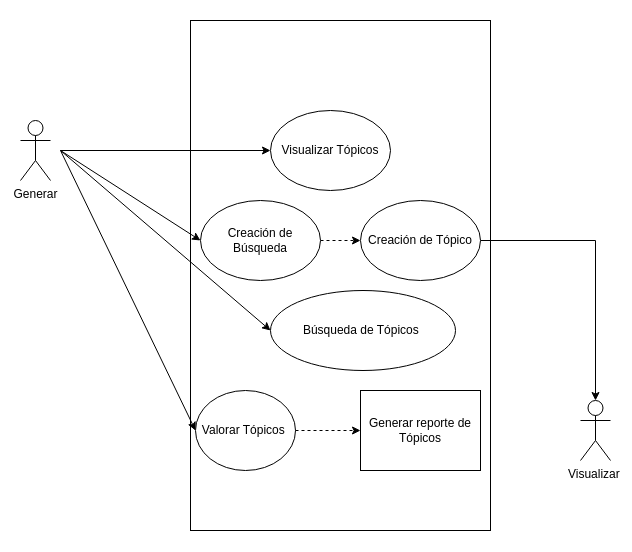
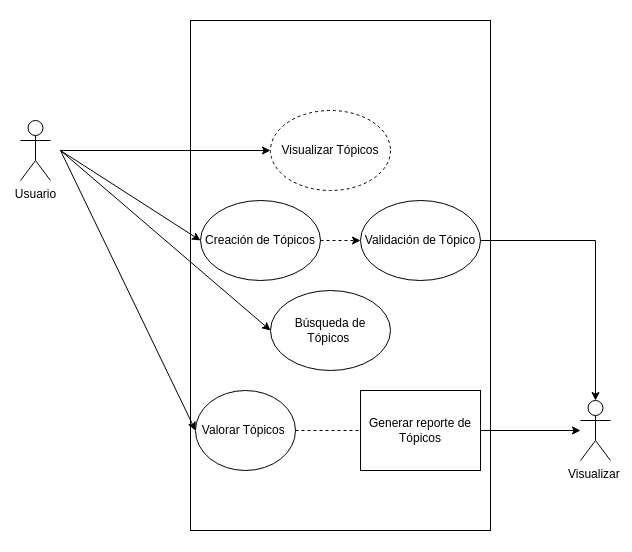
  <mxCell id="0" />
  <mxCell id="1" parent="0" />
  <mxCell id="2" value="" style="rounded=0;whiteSpace=wrap;html=1;" parent="1" vertex="1"><mxGeometry x="190" y="20" width="300" height="510" as="geometry" /></mxCell>
- <mxCell id="3" value="Generar" style="shape=umlActor;verticalLabelPosition=bottom;verticalAlign=top;html=1;outlineConnect=0;" parent="1" vertex="1"><mxGeometry x="20" y="120" width="30" height="60" as="geometry" /></mxCell>
- <mxCell id="4" value="Visualizar Tópicos" style="ellipse;whiteSpace=wrap;html=1;" parent="1" vertex="1"><mxGeometry x="270" y="110" width="120" height="80" as="geometry" /></mxCell>
+ <mxCell id="3" value="Usuario" style="shape=umlActor;verticalLabelPosition=bottom;verticalAlign=top;html=1;outlineConnect=0;" parent="1" vertex="1"><mxGeometry x="20" y="120" width="30" height="60" as="geometry" /></mxCell>
+ <mxCell id="4" value="Visualizar Tópicos" style="ellipse;whiteSpace=wrap;html=1;dashed=1;" parent="1" vertex="1"><mxGeometry x="270" y="110" width="120" height="80" as="geometry" /></mxCell>
  <mxCell id="5" value="" style="endArrow=classic;html=1;entryX=0;entryY=0.5;entryDx=0;entryDy=0;" parent="1" target="4" edge="1"><mxGeometry width="50" height="50" relative="1" as="geometry"><mxPoint x="60" y="150" as="sourcePoint" /><mxPoint x="250" y="150" as="targetPoint" /></mxGeometry></mxCell>
  <mxCell id="6" style="edgeStyle=orthogonalEdgeStyle;rounded=0;orthogonalLoop=1;jettySize=auto;html=1;dashed=1;" parent="1" source="7" target="18" edge="1"><mxGeometry relative="1" as="geometry" /></mxCell>
- <mxCell id="7" value="Creación de Búsqueda" style="ellipse;whiteSpace=wrap;html=1;" parent="1" vertex="1"><mxGeometry x="200" y="200" width="120" height="80" as="geometry" /></mxCell>
- <mxCell id="8" value="Búsqueda de Tópicos&amp;nbsp;" style="ellipse;whiteSpace=wrap;html=1;" parent="1" vertex="1"><mxGeometry x="270" y="290" width="185" height="80" as="geometry" /></mxCell>
+ <mxCell id="7" value="Creación de Tópicos" style="ellipse;whiteSpace=wrap;html=1;" parent="1" vertex="1"><mxGeometry x="200" y="200" width="120" height="80" as="geometry" /></mxCell>
+ <mxCell id="8" value="Búsqueda de Tópicos&amp;nbsp;" style="ellipse;whiteSpace=wrap;html=1;" parent="1" vertex="1"><mxGeometry x="270" y="290" width="120" height="80" as="geometry" /></mxCell>
  <mxCell id="9" value="Valorar Tópicos&amp;nbsp;" style="ellipse;whiteSpace=wrap;html=1;" parent="1" vertex="1"><mxGeometry x="195" y="390" width="100" height="80" as="geometry" /></mxCell>
+ <mxCell id="10" style="edgeStyle=orthogonalEdgeStyle;rounded=0;orthogonalLoop=1;jettySize=auto;html=1;" parent="1" source="11" target="16" edge="1"><mxGeometry relative="1" as="geometry" /></mxCell>
  <mxCell id="11" value="Generar reporte de Tópicos" style="whiteSpace=wrap;html=1;rounded=0;" parent="1" vertex="1"><mxGeometry x="360" y="390" width="120" height="80" as="geometry" /></mxCell>
- <mxCell id="12" value="" style="endArrow=classic;html=1;exitX=1;exitY=0.5;exitDx=0;exitDy=0;entryX=0;entryY=0.5;entryDx=0;entryDy=0;dashed=1;" parent="1" source="9" target="11" edge="1"><mxGeometry width="50" height="50" relative="1" as="geometry"><mxPoint x="380" y="470" as="sourcePoint" /><mxPoint x="430" y="420" as="targetPoint" /></mxGeometry></mxCell>
+ <mxCell id="12" value="" style="endArrow=none;html=1;exitX=1;exitY=0.5;exitDx=0;exitDy=0;entryX=0;entryY=0.5;entryDx=0;entryDy=0;dashed=1;" parent="1" source="9" target="11" edge="1"><mxGeometry width="50" height="50" relative="1" as="geometry"><mxPoint x="380" y="470" as="sourcePoint" /><mxPoint x="430" y="420" as="targetPoint" /></mxGeometry></mxCell>
  <mxCell id="13" value="" style="endArrow=classic;html=1;entryX=0;entryY=0.5;entryDx=0;entryDy=0;" parent="1" target="7" edge="1"><mxGeometry width="50" height="50" relative="1" as="geometry"><mxPoint x="60" y="150" as="sourcePoint" /><mxPoint x="260" y="240" as="targetPoint" /></mxGeometry></mxCell>
  <mxCell id="14" value="" style="endArrow=classic;html=1;entryX=0;entryY=0.5;entryDx=0;entryDy=0;" parent="1" target="8" edge="1"><mxGeometry width="50" height="50" relative="1" as="geometry"><mxPoint x="60" y="150" as="sourcePoint" /><mxPoint x="240" y="260" as="targetPoint" /></mxGeometry></mxCell>
  <mxCell id="15" value="" style="endArrow=classic;html=1;entryX=0;entryY=0.5;entryDx=0;entryDy=0;" parent="1" target="9" edge="1"><mxGeometry width="50" height="50" relative="1" as="geometry"><mxPoint x="60" y="150" as="sourcePoint" /><mxPoint x="140" y="300" as="targetPoint" /></mxGeometry></mxCell>
  <mxCell id="16" value="Visualizar&amp;nbsp;" style="shape=umlActor;verticalLabelPosition=bottom;verticalAlign=top;html=1;outlineConnect=0;" parent="1" vertex="1"><mxGeometry x="580" y="400" width="30" height="60" as="geometry" /></mxCell>
  <mxCell id="17" style="edgeStyle=orthogonalEdgeStyle;rounded=0;orthogonalLoop=1;jettySize=auto;html=1;entryX=0.5;entryY=0;entryDx=0;entryDy=0;entryPerimeter=0;" parent="1" source="18" target="16" edge="1"><mxGeometry relative="1" as="geometry"><mxPoint x="595" y="240" as="targetPoint" /></mxGeometry></mxCell>
- <mxCell id="18" value="Creación de Tópico" style="ellipse;whiteSpace=wrap;html=1;" parent="1" vertex="1"><mxGeometry x="360" y="200" width="120" height="80" as="geometry" /></mxCell>
+ <mxCell id="18" value="Validación de Tópico" style="ellipse;whiteSpace=wrap;html=1;" parent="1" vertex="1"><mxGeometry x="360" y="200" width="120" height="80" as="geometry" /></mxCell>
